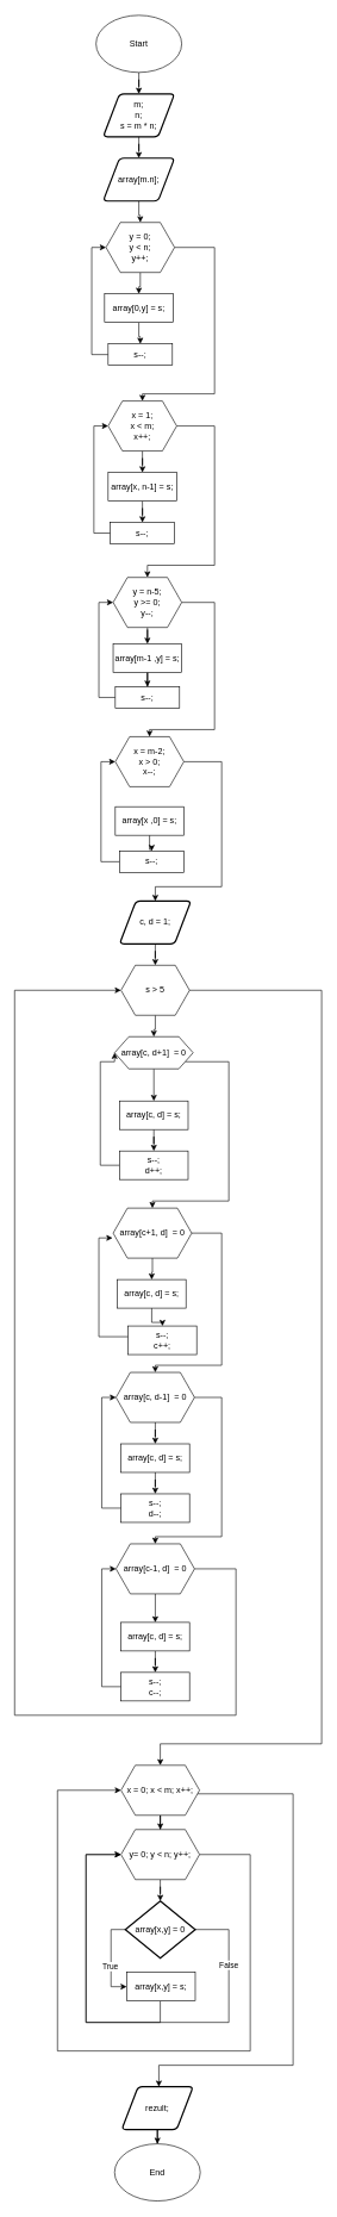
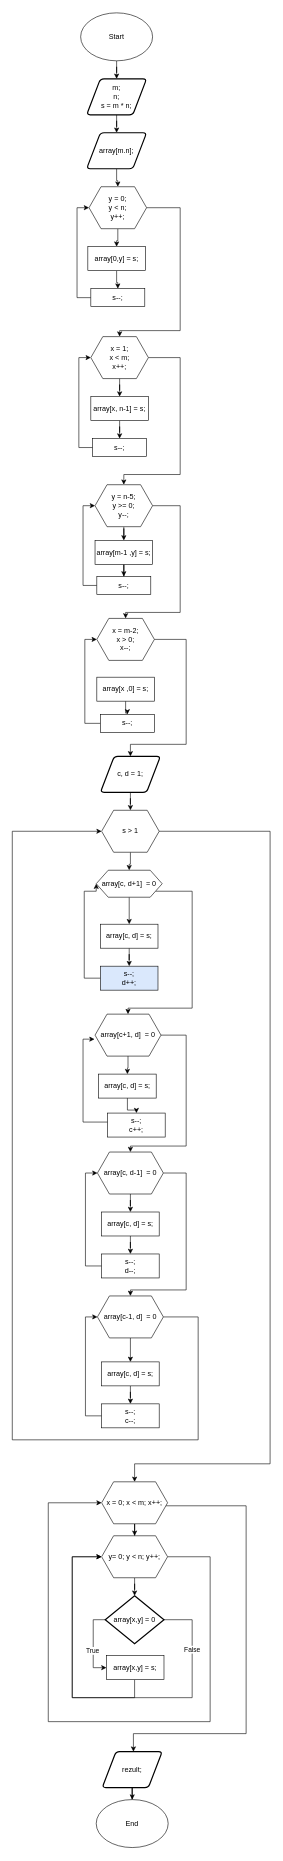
  <mxCell id="0" />
  <mxCell id="1" parent="0" />
  <mxCell id="2" value="" style="edgeStyle=orthogonalEdgeStyle;rounded=0;orthogonalLoop=1;jettySize=auto;html=1;" edge="1" parent="1" source="3" target="5"><mxGeometry relative="1" as="geometry" /></mxCell>
  <mxCell id="3" value="Start" style="ellipse;whiteSpace=wrap;html=1;" vertex="1" parent="1"><mxGeometry x="134" y="20" width="120" height="80" as="geometry" /></mxCell>
  <mxCell id="4" value="" style="edgeStyle=orthogonalEdgeStyle;rounded=0;orthogonalLoop=1;jettySize=auto;html=1;" edge="1" parent="1" source="5" target="7"><mxGeometry relative="1" as="geometry" /></mxCell>
  <mxCell id="5" value="m;&lt;br&gt;n;&lt;br&gt;s = m * n;" style="shape=parallelogram;html=1;strokeWidth=2;perimeter=parallelogramPerimeter;whiteSpace=wrap;rounded=1;arcSize=12;size=0.23;" vertex="1" parent="1"><mxGeometry x="144" y="130" width="100" height="60" as="geometry" /></mxCell>
  <mxCell id="6" value="" style="edgeStyle=orthogonalEdgeStyle;rounded=0;orthogonalLoop=1;jettySize=auto;html=1;" edge="1" parent="1" source="7" target="10"><mxGeometry relative="1" as="geometry" /></mxCell>
  <mxCell id="7" value="array[m.n];" style="shape=parallelogram;html=1;strokeWidth=2;perimeter=parallelogramPerimeter;whiteSpace=wrap;rounded=1;arcSize=12;size=0.23;" vertex="1" parent="1"><mxGeometry x="144" y="220" width="100" height="60" as="geometry" /></mxCell>
  <mxCell id="8" value="" style="edgeStyle=orthogonalEdgeStyle;rounded=0;orthogonalLoop=1;jettySize=auto;html=1;" edge="1" parent="1" source="10" target="12"><mxGeometry relative="1" as="geometry" /></mxCell>
  <mxCell id="9" style="edgeStyle=orthogonalEdgeStyle;rounded=0;orthogonalLoop=1;jettySize=auto;html=1;" edge="1" parent="1" source="10" target="17"><mxGeometry relative="1" as="geometry"><Array as="points"><mxPoint x="300" y="345" /><mxPoint x="300" y="550" /><mxPoint x="199" y="550" /></Array></mxGeometry></mxCell>
  <mxCell id="10" value="y = 0;&lt;br&gt;y &amp;lt; n;&lt;br&gt;y++;" style="shape=hexagon;perimeter=hexagonPerimeter2;whiteSpace=wrap;html=1;fixedSize=1;" vertex="1" parent="1"><mxGeometry x="148" y="310" width="96" height="70" as="geometry" /></mxCell>
  <mxCell id="11" value="" style="edgeStyle=orthogonalEdgeStyle;rounded=0;orthogonalLoop=1;jettySize=auto;html=1;" edge="1" parent="1" source="12" target="14"><mxGeometry relative="1" as="geometry" /></mxCell>
  <mxCell id="12" value="array[0,y] = s;" style="rounded=0;whiteSpace=wrap;html=1;" vertex="1" parent="1"><mxGeometry x="146" y="410" width="96" height="40" as="geometry" /></mxCell>
  <mxCell id="13" style="edgeStyle=orthogonalEdgeStyle;rounded=0;orthogonalLoop=1;jettySize=auto;html=1;entryX=0;entryY=0.5;entryDx=0;entryDy=0;" edge="1" parent="1" source="14" target="10"><mxGeometry relative="1" as="geometry"><Array as="points"><mxPoint x="128" y="495" /><mxPoint x="128" y="345" /></Array></mxGeometry></mxCell>
  <mxCell id="14" value="s--;" style="rounded=0;whiteSpace=wrap;html=1;" vertex="1" parent="1"><mxGeometry x="151" y="480" width="90" height="30" as="geometry" /></mxCell>
  <mxCell id="15" value="" style="edgeStyle=orthogonalEdgeStyle;rounded=0;orthogonalLoop=1;jettySize=auto;html=1;" edge="1" parent="1" source="17" target="19"><mxGeometry relative="1" as="geometry" /></mxCell>
  <mxCell id="16" style="edgeStyle=orthogonalEdgeStyle;rounded=0;orthogonalLoop=1;jettySize=auto;html=1;" edge="1" parent="1" source="17" target="24"><mxGeometry relative="1" as="geometry"><Array as="points"><mxPoint x="300" y="595" /><mxPoint x="300" y="790" /><mxPoint x="206" y="790" /></Array></mxGeometry></mxCell>
  <mxCell id="17" value="x = 1;&lt;br&gt;x &amp;lt; m;&lt;br&gt;x++;" style="shape=hexagon;perimeter=hexagonPerimeter2;whiteSpace=wrap;html=1;fixedSize=1;" vertex="1" parent="1"><mxGeometry x="151" y="560" width="96" height="70" as="geometry" /></mxCell>
  <mxCell id="18" value="" style="edgeStyle=orthogonalEdgeStyle;rounded=0;orthogonalLoop=1;jettySize=auto;html=1;" edge="1" parent="1" source="19" target="21"><mxGeometry relative="1" as="geometry" /></mxCell>
  <mxCell id="19" value="array[x, n-1] = s;" style="rounded=0;whiteSpace=wrap;html=1;" vertex="1" parent="1"><mxGeometry x="151" y="660" width="96" height="40" as="geometry" /></mxCell>
  <mxCell id="20" style="edgeStyle=orthogonalEdgeStyle;rounded=0;orthogonalLoop=1;jettySize=auto;html=1;entryX=0;entryY=0.5;entryDx=0;entryDy=0;" edge="1" parent="1" source="21" target="17"><mxGeometry relative="1" as="geometry"><Array as="points"><mxPoint x="131" y="745" /><mxPoint x="131" y="595" /></Array></mxGeometry></mxCell>
  <mxCell id="21" value="s--;" style="rounded=0;whiteSpace=wrap;html=1;" vertex="1" parent="1"><mxGeometry x="154" y="730" width="90" height="30" as="geometry" /></mxCell>
  <mxCell id="22" value="" style="edgeStyle=orthogonalEdgeStyle;rounded=0;orthogonalLoop=1;jettySize=auto;html=1;" edge="1" parent="1" source="24" target="26"><mxGeometry relative="1" as="geometry" /></mxCell>
  <mxCell id="23" style="edgeStyle=orthogonalEdgeStyle;rounded=0;orthogonalLoop=1;jettySize=auto;html=1;entryX=0.5;entryY=0;entryDx=0;entryDy=0;" edge="1" parent="1" source="24" target="30"><mxGeometry relative="1" as="geometry"><Array as="points"><mxPoint x="300" y="842" /><mxPoint x="300" y="1020" /></Array></mxGeometry></mxCell>
  <mxCell id="24" value="y = n-5;&lt;br&gt;y &amp;gt;= 0;&lt;br&gt;y--;" style="shape=hexagon;perimeter=hexagonPerimeter2;whiteSpace=wrap;html=1;fixedSize=1;" vertex="1" parent="1"><mxGeometry x="158" y="807" width="96" height="70" as="geometry" /></mxCell>
  <mxCell id="25" value="" style="edgeStyle=orthogonalEdgeStyle;rounded=0;orthogonalLoop=1;jettySize=auto;html=1;" edge="1" parent="1" source="26" target="28"><mxGeometry relative="1" as="geometry" /></mxCell>
  <mxCell id="26" value="array[m-1 ,y] = s;" style="rounded=0;whiteSpace=wrap;html=1;" vertex="1" parent="1"><mxGeometry x="158" y="900" width="96" height="40" as="geometry" /></mxCell>
  <mxCell id="27" style="edgeStyle=orthogonalEdgeStyle;rounded=0;orthogonalLoop=1;jettySize=auto;html=1;entryX=0;entryY=0.5;entryDx=0;entryDy=0;" edge="1" parent="1" source="28" target="24"><mxGeometry relative="1" as="geometry"><Array as="points"><mxPoint x="138" y="975" /><mxPoint x="138" y="842" /></Array></mxGeometry></mxCell>
  <mxCell id="28" value="s--;" style="rounded=0;whiteSpace=wrap;html=1;" vertex="1" parent="1"><mxGeometry x="161" y="960" width="90" height="30" as="geometry" /></mxCell>
  <mxCell id="29" style="edgeStyle=orthogonalEdgeStyle;rounded=0;orthogonalLoop=1;jettySize=auto;html=1;" edge="1" parent="1" source="30" target="36"><mxGeometry relative="1" as="geometry"><mxPoint x="329.2" y="1210.4" as="targetPoint" /><Array as="points"><mxPoint x="310" y="1065" /><mxPoint x="310" y="1240" /><mxPoint x="217" y="1240" /></Array></mxGeometry></mxCell>
  <mxCell id="30" value="x = m-2;&lt;br&gt;x &amp;gt; 0;&lt;br&gt;x--;" style="shape=hexagon;perimeter=hexagonPerimeter2;whiteSpace=wrap;html=1;fixedSize=1;" vertex="1" parent="1"><mxGeometry x="161" y="1030" width="96" height="70" as="geometry" /></mxCell>
  <mxCell id="31" value="" style="edgeStyle=orthogonalEdgeStyle;rounded=0;orthogonalLoop=1;jettySize=auto;html=1;" edge="1" parent="1" source="32" target="34"><mxGeometry relative="1" as="geometry" /></mxCell>
  <mxCell id="32" value="array[x ,0] = s;" style="rounded=0;whiteSpace=wrap;html=1;" vertex="1" parent="1"><mxGeometry x="161" y="1128" width="96" height="40" as="geometry" /></mxCell>
  <mxCell id="33" style="edgeStyle=orthogonalEdgeStyle;rounded=0;orthogonalLoop=1;jettySize=auto;html=1;entryX=0;entryY=0.5;entryDx=0;entryDy=0;" edge="1" parent="1" source="34" target="30"><mxGeometry relative="1" as="geometry"><Array as="points"><mxPoint x="141" y="1205" /><mxPoint x="141" y="1065" /></Array></mxGeometry></mxCell>
  <mxCell id="34" value="s--;" style="rounded=0;whiteSpace=wrap;html=1;" vertex="1" parent="1"><mxGeometry x="167" y="1190" width="90" height="30" as="geometry" /></mxCell>
  <mxCell id="35" style="edgeStyle=orthogonalEdgeStyle;rounded=0;orthogonalLoop=1;jettySize=auto;html=1;" edge="1" parent="1" source="36" target="39"><mxGeometry relative="1" as="geometry" /></mxCell>
  <mxCell id="36" value="c, d = 1;" style="shape=parallelogram;html=1;strokeWidth=2;perimeter=parallelogramPerimeter;whiteSpace=wrap;rounded=1;arcSize=12;size=0.23;" vertex="1" parent="1"><mxGeometry x="167" y="1260" width="100" height="60" as="geometry" /></mxCell>
  <mxCell id="37" style="edgeStyle=orthogonalEdgeStyle;rounded=0;orthogonalLoop=1;jettySize=auto;html=1;" edge="1" parent="1" source="39" target="70"><mxGeometry relative="1" as="geometry"><mxPoint x="510" y="1385" as="targetPoint" /><Array as="points"><mxPoint x="450" y="1385" /><mxPoint x="450" y="2440" /><mxPoint x="224" y="2440" /></Array></mxGeometry></mxCell>
  <mxCell id="38" value="" style="edgeStyle=orthogonalEdgeStyle;rounded=0;orthogonalLoop=1;jettySize=auto;html=1;" edge="1" parent="1" source="39" target="42"><mxGeometry relative="1" as="geometry" /></mxCell>
- <mxCell id="39" value="s &amp;gt; 5" style="shape=hexagon;perimeter=hexagonPerimeter2;whiteSpace=wrap;html=1;fixedSize=1;" vertex="1" parent="1"><mxGeometry x="169" y="1350" width="96" height="70" as="geometry" /></mxCell>
+ <mxCell id="39" value="s &amp;gt; 1" style="shape=hexagon;perimeter=hexagonPerimeter2;whiteSpace=wrap;html=1;fixedSize=1;" vertex="1" parent="1"><mxGeometry x="169" y="1350" width="96" height="70" as="geometry" /></mxCell>
  <mxCell id="40" value="" style="edgeStyle=orthogonalEdgeStyle;rounded=0;orthogonalLoop=1;jettySize=auto;html=1;" edge="1" parent="1" source="42" target="44"><mxGeometry relative="1" as="geometry" /></mxCell>
  <mxCell id="41" style="edgeStyle=orthogonalEdgeStyle;rounded=0;orthogonalLoop=1;jettySize=auto;html=1;entryX=0.5;entryY=0;entryDx=0;entryDy=0;" edge="1" parent="1" source="42" target="49"><mxGeometry relative="1" as="geometry"><Array as="points"><mxPoint x="320" y="1485" /><mxPoint x="320" y="1680" /></Array></mxGeometry></mxCell>
  <mxCell id="42" value="array[c, d+1]&amp;nbsp; = 0" style="shape=hexagon;perimeter=hexagonPerimeter2;whiteSpace=wrap;html=1;fixedSize=1;" vertex="1" parent="1"><mxGeometry x="160" y="1450" width="110" height="45" as="geometry" /></mxCell>
  <mxCell id="43" value="" style="edgeStyle=orthogonalEdgeStyle;rounded=0;orthogonalLoop=1;jettySize=auto;html=1;" edge="1" parent="1" source="44" target="46"><mxGeometry relative="1" as="geometry" /></mxCell>
  <mxCell id="44" value="array[c, d] = s;" style="rounded=0;whiteSpace=wrap;html=1;" vertex="1" parent="1"><mxGeometry x="167" y="1540" width="96" height="40" as="geometry" /></mxCell>
  <mxCell id="45" style="edgeStyle=orthogonalEdgeStyle;rounded=0;orthogonalLoop=1;jettySize=auto;html=1;entryX=0;entryY=0.5;entryDx=0;entryDy=0;" edge="1" parent="1" source="46" target="42"><mxGeometry relative="1" as="geometry"><Array as="points"><mxPoint x="140" y="1630" /><mxPoint x="140" y="1485" /></Array></mxGeometry></mxCell>
- <mxCell id="46" value="s--;&lt;br&gt;d++;" style="rounded=0;whiteSpace=wrap;html=1;" vertex="1" parent="1"><mxGeometry x="167" y="1610" width="96" height="40" as="geometry" /></mxCell>
+ <mxCell id="46" value="s--;&lt;br&gt;d++;" style="rounded=0;whiteSpace=wrap;html=1;fillColor=#dae8fc;" vertex="1" parent="1"><mxGeometry x="167" y="1610" width="96" height="40" as="geometry" /></mxCell>
  <mxCell id="47" value="" style="edgeStyle=orthogonalEdgeStyle;rounded=0;orthogonalLoop=1;jettySize=auto;html=1;" edge="1" parent="1" source="49" target="51"><mxGeometry relative="1" as="geometry" /></mxCell>
  <mxCell id="48" style="edgeStyle=orthogonalEdgeStyle;rounded=0;orthogonalLoop=1;jettySize=auto;html=1;" edge="1" parent="1" source="49" target="56"><mxGeometry relative="1" as="geometry"><Array as="points"><mxPoint x="310" y="1725" /><mxPoint x="310" y="1910" /><mxPoint x="217" y="1910" /></Array></mxGeometry></mxCell>
  <mxCell id="49" value="array[c+1, d]&amp;nbsp; = 0" style="shape=hexagon;perimeter=hexagonPerimeter2;whiteSpace=wrap;html=1;fixedSize=1;" vertex="1" parent="1"><mxGeometry x="158" y="1690" width="110" height="70" as="geometry" /></mxCell>
  <mxCell id="50" value="" style="edgeStyle=orthogonalEdgeStyle;rounded=0;orthogonalLoop=1;jettySize=auto;html=1;" edge="1" parent="1" source="51" target="53"><mxGeometry relative="1" as="geometry" /></mxCell>
  <mxCell id="51" value="array[c, d] = s;" style="rounded=0;whiteSpace=wrap;html=1;" vertex="1" parent="1"><mxGeometry x="164" y="1790" width="96" height="40" as="geometry" /></mxCell>
  <mxCell id="52" style="edgeStyle=orthogonalEdgeStyle;rounded=0;orthogonalLoop=1;jettySize=auto;html=1;entryX=-0.008;entryY=0.596;entryDx=0;entryDy=0;entryPerimeter=0;" edge="1" parent="1" source="53" target="49"><mxGeometry relative="1" as="geometry"><Array as="points"><mxPoint x="138" y="1870" /><mxPoint x="138" y="1732" /></Array></mxGeometry></mxCell>
  <mxCell id="53" value="s--;&lt;br&gt;c++;" style="rounded=0;whiteSpace=wrap;html=1;" vertex="1" parent="1"><mxGeometry x="179" y="1855" width="96" height="40" as="geometry" /></mxCell>
  <mxCell id="54" value="" style="edgeStyle=orthogonalEdgeStyle;rounded=0;orthogonalLoop=1;jettySize=auto;html=1;" edge="1" parent="1" source="56" target="58"><mxGeometry relative="1" as="geometry" /></mxCell>
  <mxCell id="55" style="edgeStyle=orthogonalEdgeStyle;rounded=0;orthogonalLoop=1;jettySize=auto;html=1;" edge="1" parent="1" source="56" target="63"><mxGeometry relative="1" as="geometry"><Array as="points"><mxPoint x="310" y="1955" /><mxPoint x="310" y="2150" /><mxPoint x="217" y="2150" /></Array></mxGeometry></mxCell>
  <mxCell id="56" value="array[c, d-1]&amp;nbsp; = 0" style="shape=hexagon;perimeter=hexagonPerimeter2;whiteSpace=wrap;html=1;fixedSize=1;" vertex="1" parent="1"><mxGeometry x="162" y="1920" width="110" height="70" as="geometry" /></mxCell>
  <mxCell id="57" value="" style="edgeStyle=orthogonalEdgeStyle;rounded=0;orthogonalLoop=1;jettySize=auto;html=1;" edge="1" parent="1" source="58" target="60"><mxGeometry relative="1" as="geometry" /></mxCell>
  <mxCell id="58" value="array[c, d] = s;" style="rounded=0;whiteSpace=wrap;html=1;" vertex="1" parent="1"><mxGeometry x="169" y="2020" width="96" height="40" as="geometry" /></mxCell>
  <mxCell id="59" style="edgeStyle=orthogonalEdgeStyle;rounded=0;orthogonalLoop=1;jettySize=auto;html=1;entryX=0;entryY=0.5;entryDx=0;entryDy=0;" edge="1" parent="1" source="60" target="56"><mxGeometry relative="1" as="geometry"><Array as="points"><mxPoint x="142" y="2110" /><mxPoint x="142" y="1955" /></Array></mxGeometry></mxCell>
  <mxCell id="60" value="s--;&lt;br&gt;d--;" style="rounded=0;whiteSpace=wrap;html=1;" vertex="1" parent="1"><mxGeometry x="169" y="2090" width="96" height="40" as="geometry" /></mxCell>
  <mxCell id="61" value="" style="edgeStyle=orthogonalEdgeStyle;rounded=0;orthogonalLoop=1;jettySize=auto;html=1;" edge="1" parent="1" source="63" target="65"><mxGeometry relative="1" as="geometry" /></mxCell>
  <mxCell id="62" style="edgeStyle=orthogonalEdgeStyle;rounded=0;orthogonalLoop=1;jettySize=auto;html=1;entryX=0;entryY=0.5;entryDx=0;entryDy=0;" edge="1" parent="1" source="63" target="39"><mxGeometry relative="1" as="geometry"><mxPoint x="20" y="1410" as="targetPoint" /><Array as="points"><mxPoint x="330" y="2195" /><mxPoint x="330" y="2400" /><mxPoint x="20" y="2400" /><mxPoint x="20" y="1385" /></Array></mxGeometry></mxCell>
  <mxCell id="63" value="array[c-1, d]&amp;nbsp; = 0" style="shape=hexagon;perimeter=hexagonPerimeter2;whiteSpace=wrap;html=1;fixedSize=1;" vertex="1" parent="1"><mxGeometry x="162" y="2160" width="110" height="70" as="geometry" /></mxCell>
  <mxCell id="64" value="" style="edgeStyle=orthogonalEdgeStyle;rounded=0;orthogonalLoop=1;jettySize=auto;html=1;" edge="1" parent="1" source="65" target="67"><mxGeometry relative="1" as="geometry" /></mxCell>
  <mxCell id="65" value="array[c, d] = s;" style="rounded=0;whiteSpace=wrap;html=1;" vertex="1" parent="1"><mxGeometry x="169" y="2270" width="96" height="40" as="geometry" /></mxCell>
  <mxCell id="66" style="edgeStyle=orthogonalEdgeStyle;rounded=0;orthogonalLoop=1;jettySize=auto;html=1;entryX=0;entryY=0.5;entryDx=0;entryDy=0;" edge="1" parent="1" source="67" target="63"><mxGeometry relative="1" as="geometry"><Array as="points"><mxPoint x="142" y="2360" /><mxPoint x="142" y="2195" /></Array></mxGeometry></mxCell>
  <mxCell id="67" value="s--;&lt;br&gt;c--;" style="rounded=0;whiteSpace=wrap;html=1;" vertex="1" parent="1"><mxGeometry x="169" y="2340" width="96" height="40" as="geometry" /></mxCell>
  <mxCell id="68" value="" style="edgeStyle=orthogonalEdgeStyle;rounded=0;orthogonalLoop=1;jettySize=auto;html=1;" edge="1" parent="1" source="70" target="73"><mxGeometry relative="1" as="geometry" /></mxCell>
  <mxCell id="69" style="edgeStyle=orthogonalEdgeStyle;rounded=0;orthogonalLoop=1;jettySize=auto;html=1;" edge="1" parent="1" source="70"><mxGeometry relative="1" as="geometry"><mxPoint x="222.048" y="2920" as="targetPoint" /><Array as="points"><mxPoint x="410" y="2510" /><mxPoint x="410" y="2890" /><mxPoint x="222" y="2890" /></Array></mxGeometry></mxCell>
  <mxCell id="70" value="x = 0; x &amp;lt; m; x++;" style="shape=hexagon;perimeter=hexagonPerimeter2;whiteSpace=wrap;html=1;fixedSize=1;" vertex="1" parent="1"><mxGeometry x="169" y="2470" width="110" height="70" as="geometry" /></mxCell>
  <mxCell id="71" style="edgeStyle=orthogonalEdgeStyle;rounded=0;orthogonalLoop=1;jettySize=auto;html=1;" edge="1" parent="1" source="73" target="78"><mxGeometry relative="1" as="geometry" /></mxCell>
  <mxCell id="72" style="edgeStyle=orthogonalEdgeStyle;rounded=0;orthogonalLoop=1;jettySize=auto;html=1;entryX=0;entryY=0.5;entryDx=0;entryDy=0;" edge="1" parent="1" source="73" target="70"><mxGeometry relative="1" as="geometry"><Array as="points"><mxPoint x="350" y="2595" /><mxPoint x="350" y="2870" /><mxPoint x="80" y="2870" /><mxPoint x="80" y="2505" /></Array></mxGeometry></mxCell>
  <mxCell id="73" value="y= 0; y &amp;lt; n; y++;" style="shape=hexagon;perimeter=hexagonPerimeter2;whiteSpace=wrap;html=1;fixedSize=1;" vertex="1" parent="1"><mxGeometry x="169" y="2560" width="110" height="70" as="geometry" /></mxCell>
  <mxCell id="74" style="edgeStyle=orthogonalEdgeStyle;rounded=0;orthogonalLoop=1;jettySize=auto;html=1;entryX=0;entryY=0.5;entryDx=0;entryDy=0;" edge="1" parent="1" source="78" target="80"><mxGeometry relative="1" as="geometry"><mxPoint x="170" y="2760" as="targetPoint" /><Array as="points"><mxPoint x="155" y="2700" /><mxPoint x="155" y="2780" /></Array></mxGeometry></mxCell>
  <mxCell id="75" value="True" style="edgeLabel;html=1;align=center;verticalAlign=middle;resizable=0;points=[];" vertex="1" connectable="0" parent="74"><mxGeometry x="0.17" y="-2" relative="1" as="geometry"><mxPoint as="offset" /></mxGeometry></mxCell>
  <mxCell id="76" style="edgeStyle=orthogonalEdgeStyle;rounded=0;orthogonalLoop=1;jettySize=auto;html=1;entryX=0;entryY=0.5;entryDx=0;entryDy=0;" edge="1" parent="1" source="78" target="73"><mxGeometry relative="1" as="geometry"><mxPoint x="300" y="2820" as="targetPoint" /><Array as="points"><mxPoint x="320" y="2700" /><mxPoint x="320" y="2830" /><mxPoint x="120" y="2830" /><mxPoint x="120" y="2595" /></Array></mxGeometry></mxCell>
  <mxCell id="77" value="False" style="edgeLabel;html=1;align=center;verticalAlign=middle;resizable=0;points=[];" vertex="1" connectable="0" parent="76"><mxGeometry x="-0.709" y="-1" relative="1" as="geometry"><mxPoint as="offset" /></mxGeometry></mxCell>
  <mxCell id="78" value="array[x,y] = 0" style="strokeWidth=2;html=1;shape=mxgraph.flowchart.decision;whiteSpace=wrap;" vertex="1" parent="1"><mxGeometry x="175" y="2660" width="98" height="80" as="geometry" /></mxCell>
  <mxCell id="79" style="edgeStyle=orthogonalEdgeStyle;rounded=0;orthogonalLoop=1;jettySize=auto;html=1;entryX=0;entryY=0.5;entryDx=0;entryDy=0;" edge="1" parent="1" source="80" target="73"><mxGeometry relative="1" as="geometry"><mxPoint x="120" y="2660" as="targetPoint" /><Array as="points"><mxPoint x="224" y="2830" /><mxPoint x="120" y="2830" /><mxPoint x="120" y="2595" /></Array></mxGeometry></mxCell>
  <mxCell id="80" value="array[x,y] = s;" style="rounded=0;whiteSpace=wrap;html=1;" vertex="1" parent="1"><mxGeometry x="177" y="2760" width="96" height="40" as="geometry" /></mxCell>
  <mxCell id="81" style="edgeStyle=orthogonalEdgeStyle;rounded=0;orthogonalLoop=1;jettySize=auto;html=1;exitX=0.5;exitY=1;exitDx=0;exitDy=0;" edge="1" parent="1" source="80" target="80"><mxGeometry relative="1" as="geometry" /></mxCell>
  <mxCell id="82" value="" style="edgeStyle=orthogonalEdgeStyle;rounded=0;orthogonalLoop=1;jettySize=auto;html=1;" edge="1" parent="1" source="83" target="84"><mxGeometry relative="1" as="geometry" /></mxCell>
  <mxCell id="83" value="rezult;" style="shape=parallelogram;html=1;strokeWidth=2;perimeter=parallelogramPerimeter;whiteSpace=wrap;rounded=1;arcSize=12;size=0.23;" vertex="1" parent="1"><mxGeometry x="170" y="2920" width="100" height="60" as="geometry" /></mxCell>
  <mxCell id="84" value="End" style="ellipse;whiteSpace=wrap;html=1;" vertex="1" parent="1"><mxGeometry x="160" y="3000" width="120" height="80" as="geometry" /></mxCell>
